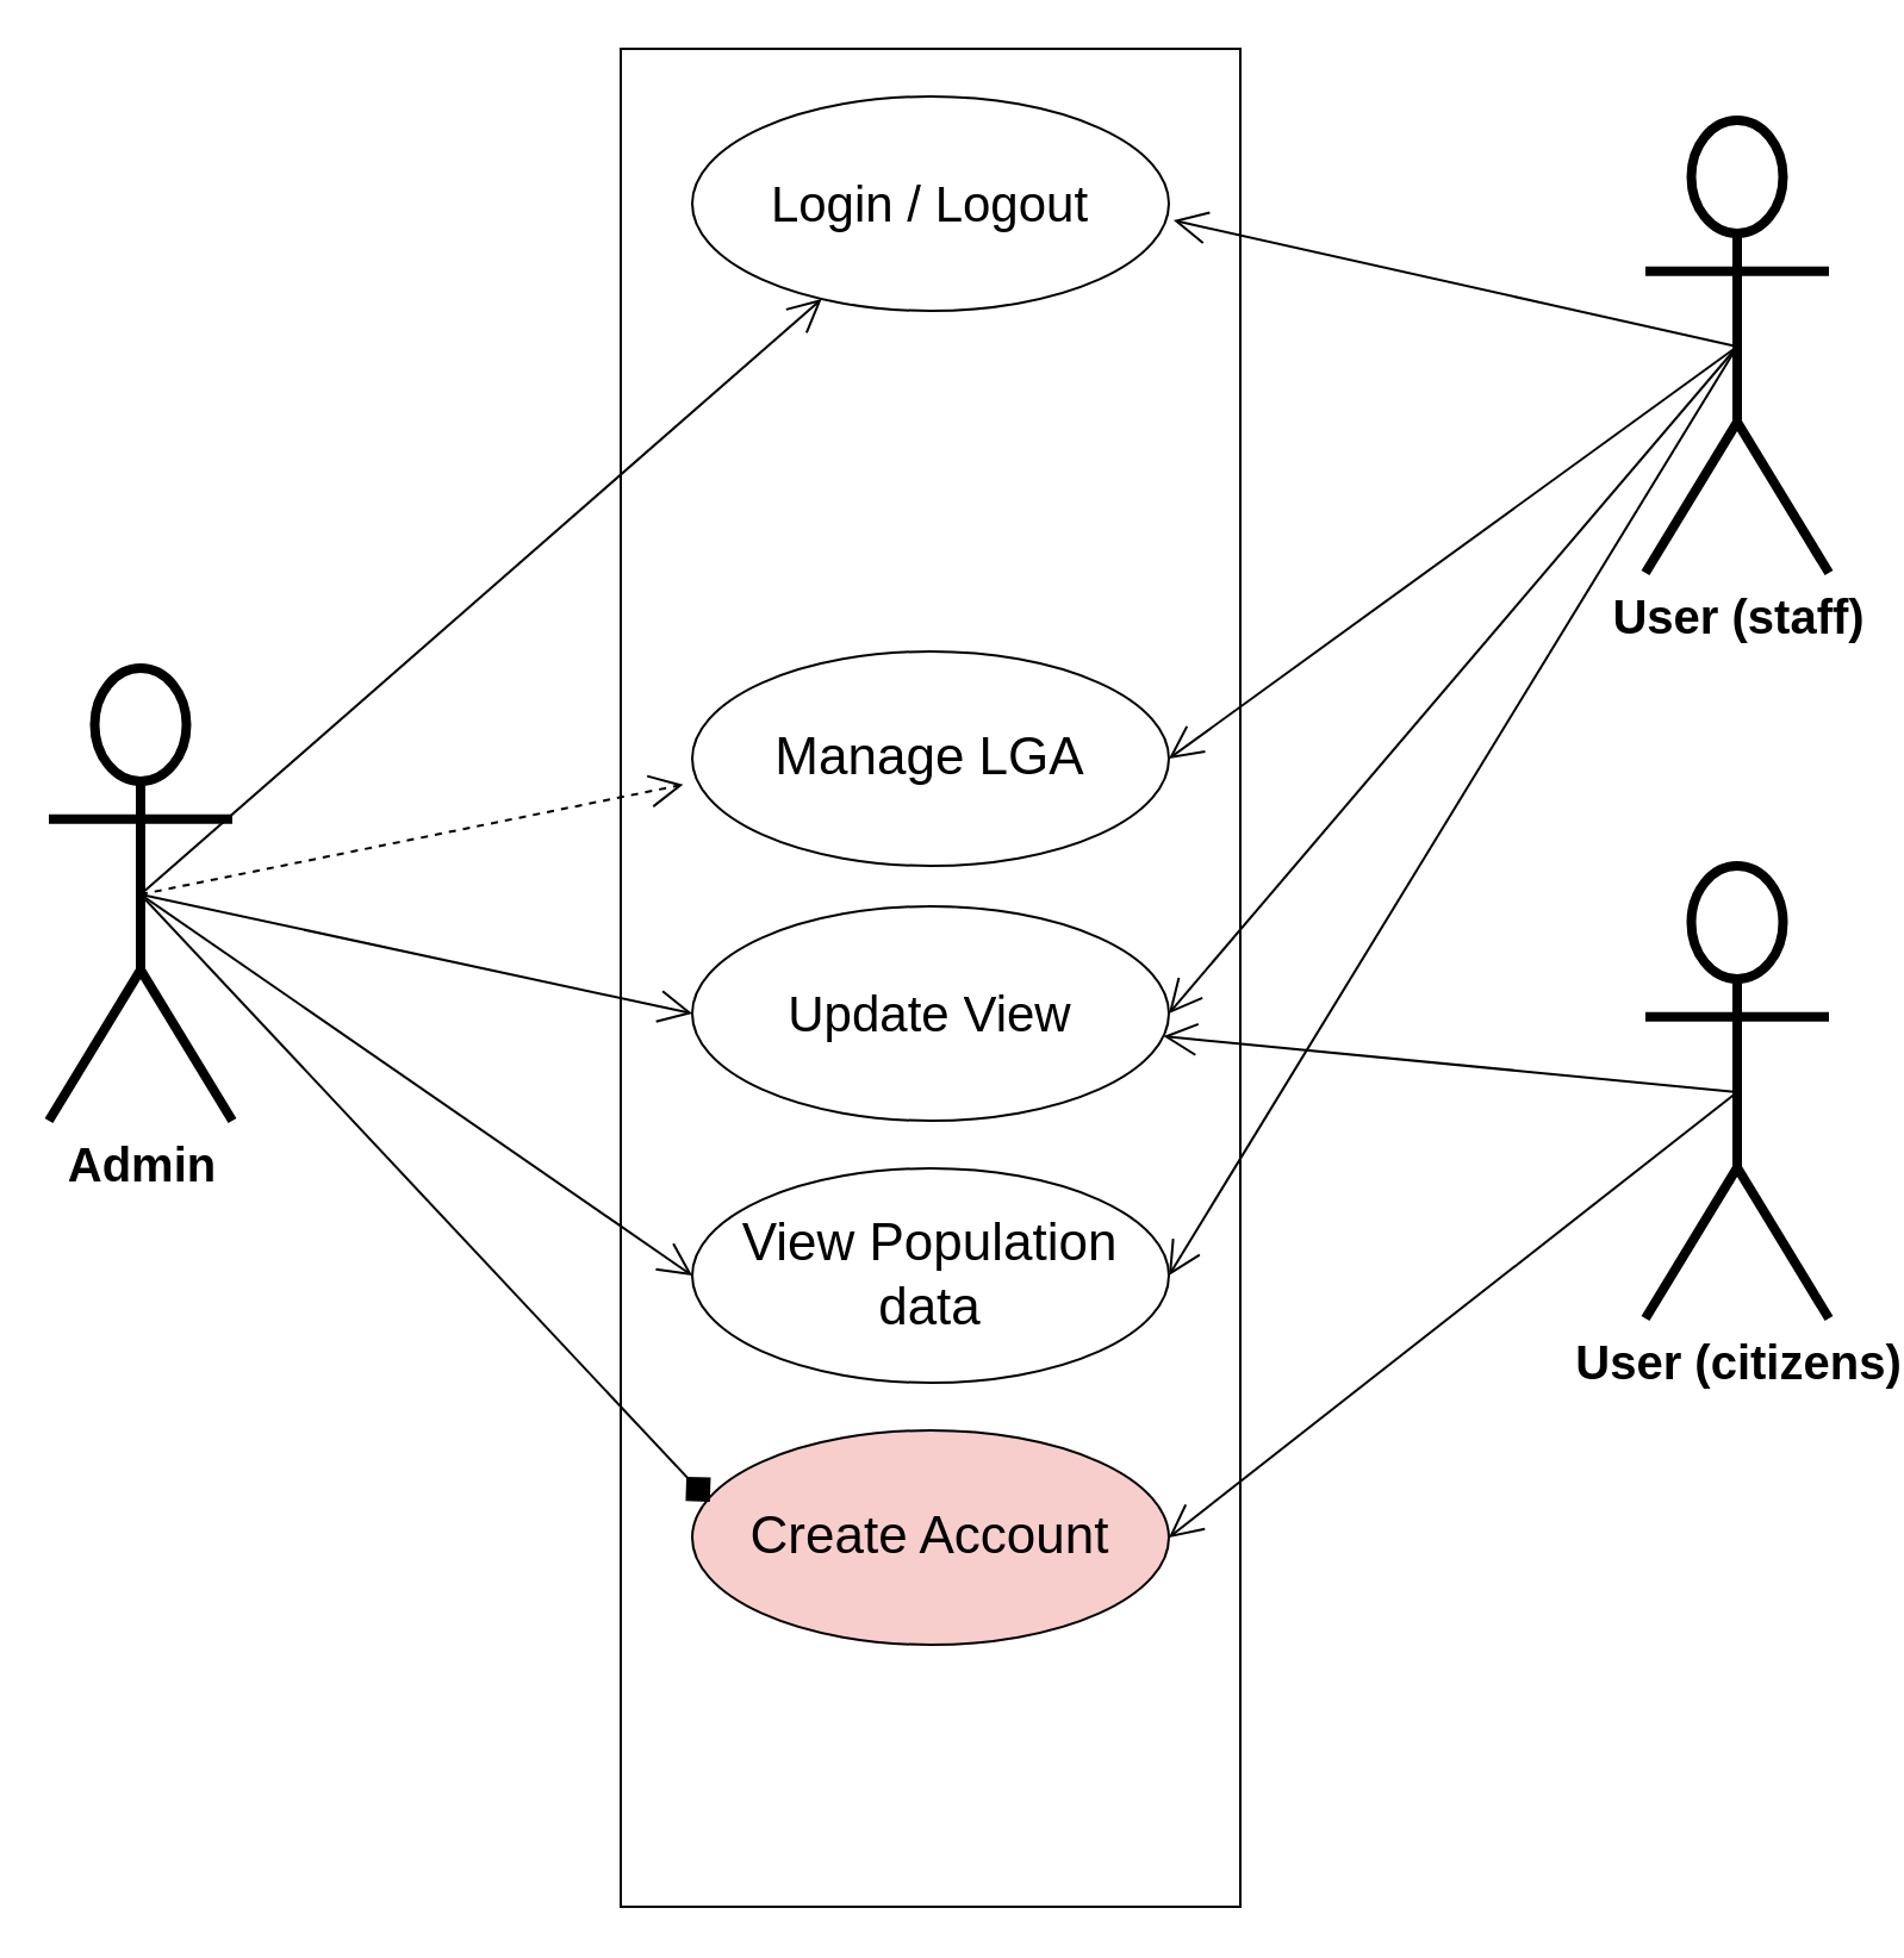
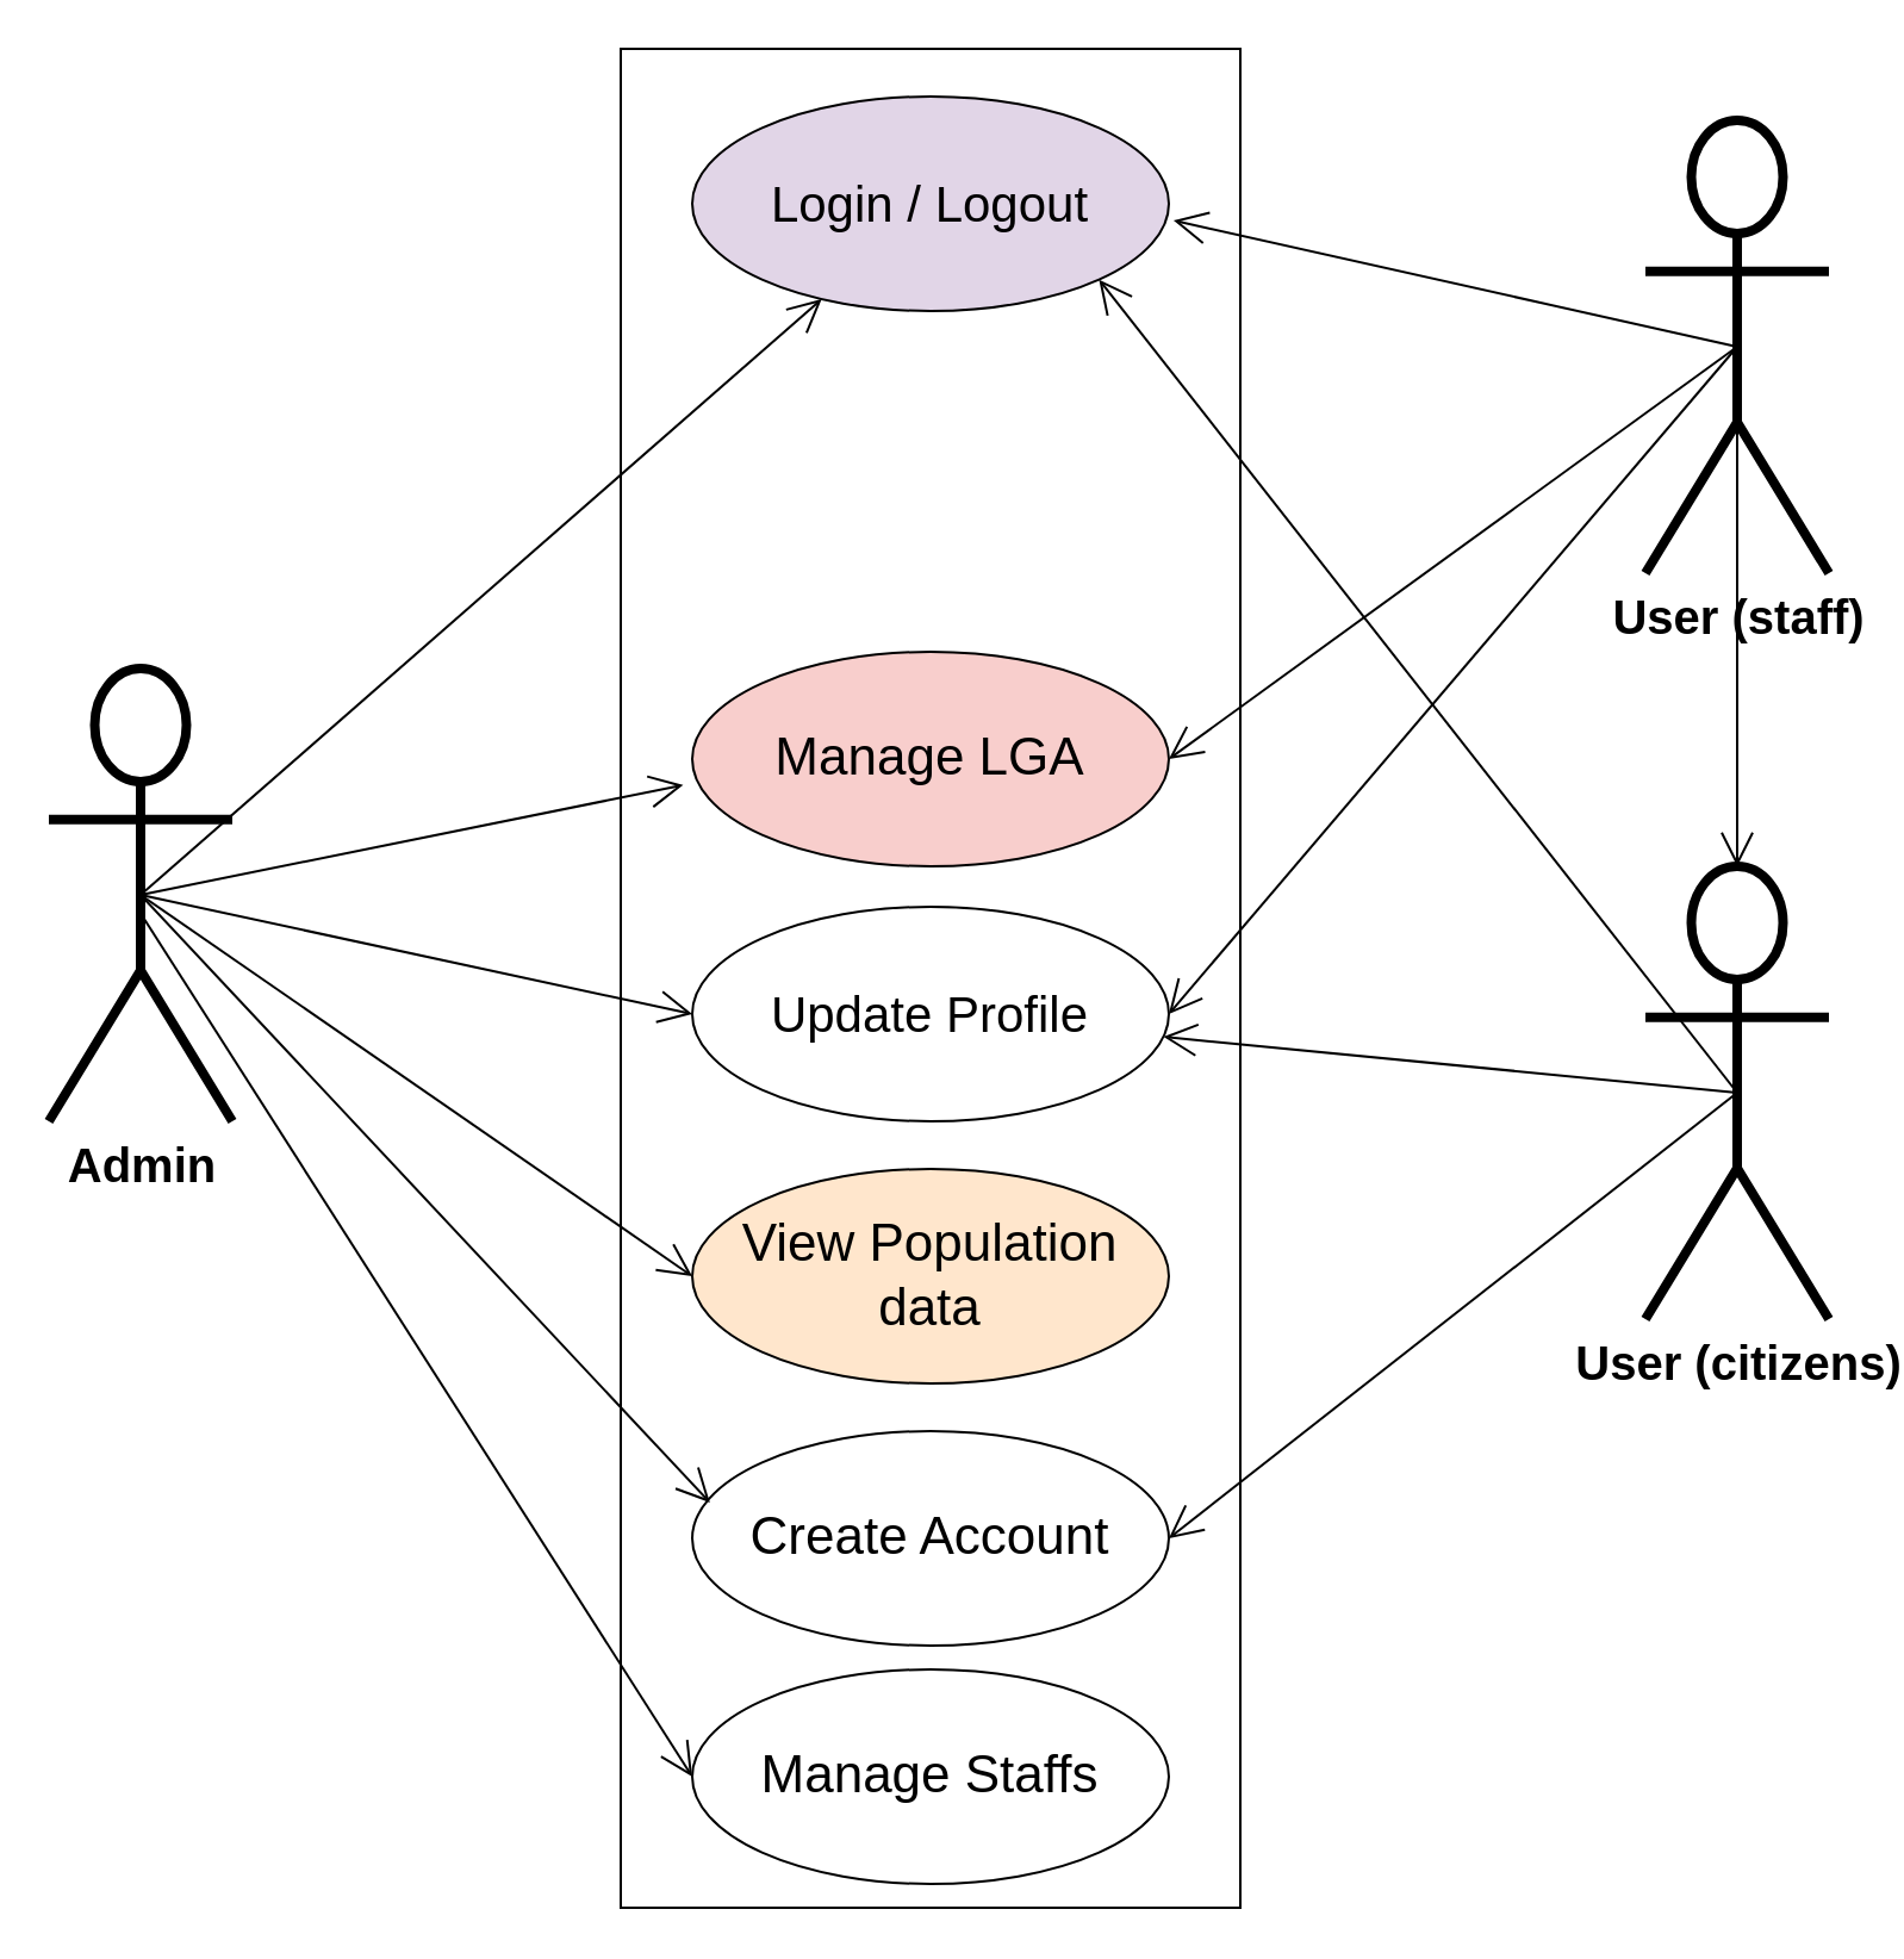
  <mxCell id="0" />
  <mxCell id="1" parent="0" />
  <mxCell id="2" value="" style="rounded=0;whiteSpace=wrap;html=1;" parent="1" vertex="1"><mxGeometry x="260" y="20" width="260" height="780" as="geometry" /></mxCell>
  <mxCell id="3" value="&lt;font size=&quot;1&quot;&gt;&lt;b style=&quot;font-size: 20px&quot;&gt;Admin&lt;/b&gt;&lt;/font&gt;" style="shape=umlActor;verticalLabelPosition=bottom;verticalAlign=top;html=1;strokeWidth=4;" parent="1" vertex="1"><mxGeometry x="20" y="280" width="77" height="190" as="geometry" /></mxCell>
- <mxCell id="4" value="&lt;font style=&quot;font-size: 21px&quot;&gt;Login / Logout&lt;/font&gt;" style="ellipse;whiteSpace=wrap;html=1;" parent="1" vertex="1"><mxGeometry x="290" y="40" width="200" height="90" as="geometry" /></mxCell>
- <mxCell id="5" value="&lt;font style=&quot;font-size: 21px&quot;&gt;Update View&lt;/font&gt;" style="ellipse;whiteSpace=wrap;html=1;" parent="1" vertex="1"><mxGeometry x="290" y="380" width="200" height="90" as="geometry" /></mxCell>
+ <mxCell id="4" value="&lt;font style=&quot;font-size: 21px&quot;&gt;Login / Logout&lt;/font&gt;" style="ellipse;whiteSpace=wrap;html=1;fillColor=#e1d5e7;" parent="1" vertex="1"><mxGeometry x="290" y="40" width="200" height="90" as="geometry" /></mxCell>
+ <mxCell id="5" value="&lt;font style=&quot;font-size: 21px&quot;&gt;Update Profile&lt;/font&gt;" style="ellipse;whiteSpace=wrap;html=1;" parent="1" vertex="1"><mxGeometry x="290" y="380" width="200" height="90" as="geometry" /></mxCell>
  <mxCell id="6" value="" style="endArrow=open;endFill=1;endSize=12;html=1;exitX=0.5;exitY=0.5;exitDx=0;exitDy=0;exitPerimeter=0;" parent="1" source="3" target="4" edge="1"><mxGeometry width="160" relative="1" as="geometry"><mxPoint x="280" y="400" as="sourcePoint" /><mxPoint x="440" y="400" as="targetPoint" /></mxGeometry></mxCell>
- <mxCell id="7" value="&lt;span style=&quot;font-size: 22px&quot;&gt;Manage LGA&lt;/span&gt;" style="ellipse;whiteSpace=wrap;html=1;" parent="1" vertex="1"><mxGeometry x="290" y="273" width="200" height="90" as="geometry" /></mxCell>
+ <mxCell id="7" value="&lt;span style=&quot;font-size: 22px&quot;&gt;Manage LGA&lt;/span&gt;" style="ellipse;whiteSpace=wrap;html=1;fillColor=#f8cecc;" parent="1" vertex="1"><mxGeometry x="290" y="273" width="200" height="90" as="geometry" /></mxCell>
  <mxCell id="8" value="&lt;span style=&quot;font-size: 20px&quot;&gt;&lt;b&gt;User (staff)&lt;/b&gt;&lt;/span&gt;" style="shape=umlActor;verticalLabelPosition=bottom;verticalAlign=top;html=1;strokeWidth=4;" parent="1" vertex="1"><mxGeometry x="690" y="50" width="77" height="190" as="geometry" /></mxCell>
  <mxCell id="9" value="" style="endArrow=open;endFill=1;endSize=12;html=1;entryX=1;entryY=0.5;entryDx=0;entryDy=0;exitX=0.5;exitY=0.5;exitDx=0;exitDy=0;exitPerimeter=0;" parent="1" source="8" target="5" edge="1"><mxGeometry width="160" relative="1" as="geometry"><mxPoint x="898.5" y="545" as="sourcePoint" /><mxPoint x="450" y="130.01" as="targetPoint" /></mxGeometry></mxCell>
- <mxCell id="10" value="&lt;span style=&quot;font-size: 22px&quot;&gt;View Population data&lt;/span&gt;" style="ellipse;whiteSpace=wrap;html=1;" parent="1" vertex="1"><mxGeometry x="290" y="490" width="200" height="90" as="geometry" /></mxCell>
+ <mxCell id="10" value="&lt;span style=&quot;font-size: 22px&quot;&gt;View Population data&lt;/span&gt;" style="ellipse;whiteSpace=wrap;html=1;fillColor=#ffe6cc;" parent="1" vertex="1"><mxGeometry x="290" y="490" width="200" height="90" as="geometry" /></mxCell>
  <mxCell id="11" value="" style="endArrow=open;endFill=1;endSize=12;html=1;entryX=0;entryY=0.5;entryDx=0;entryDy=0;exitX=0.5;exitY=0.5;exitDx=0;exitDy=0;exitPerimeter=0;" parent="1" source="3" target="10" edge="1"><mxGeometry width="160" relative="1" as="geometry"><mxPoint x="38.5" y="415" as="sourcePoint" /><mxPoint x="310" y="751" as="targetPoint" /></mxGeometry></mxCell>
  <mxCell id="12" value="" style="endArrow=open;endFill=1;endSize=12;html=1;exitX=0.5;exitY=0.5;exitDx=0;exitDy=0;exitPerimeter=0;entryX=1.01;entryY=0.578;entryDx=0;entryDy=0;entryPerimeter=0;" parent="1" source="8" target="4" edge="1"><mxGeometry width="160" relative="1" as="geometry"><mxPoint x="838.5" y="405" as="sourcePoint" /><mxPoint x="471.996" y="246.231" as="targetPoint" /></mxGeometry></mxCell>
  <mxCell id="13" value="" style="endArrow=open;endFill=1;endSize=12;html=1;exitX=0.5;exitY=0.5;exitDx=0;exitDy=0;exitPerimeter=0;entryX=1;entryY=0.5;entryDx=0;entryDy=0;" parent="1" source="8" target="7" edge="1"><mxGeometry width="160" relative="1" as="geometry"><mxPoint x="818.5" y="328" as="sourcePoint" /><mxPoint x="485.703" y="238.187" as="targetPoint" /></mxGeometry></mxCell>
  <mxCell id="14" value="&lt;span style=&quot;font-size: 20px&quot;&gt;&lt;b&gt;User (citizens)&lt;/b&gt;&lt;/span&gt;" style="shape=umlActor;verticalLabelPosition=bottom;verticalAlign=top;html=1;strokeWidth=4;" parent="1" vertex="1"><mxGeometry x="690" y="363" width="77" height="190" as="geometry" /></mxCell>
  <mxCell id="15" value="" style="endArrow=open;endFill=1;endSize=12;html=1;exitX=0.5;exitY=0.5;exitDx=0;exitDy=0;exitPerimeter=0;entryX=1;entryY=0.5;entryDx=0;entryDy=0;" parent="1" source="14" target="19" edge="1"><mxGeometry width="160" relative="1" as="geometry"><mxPoint x="38.5" y="385" as="sourcePoint" /><mxPoint x="329.289" y="246.82" as="targetPoint" /></mxGeometry></mxCell>
  <mxCell id="16" value="" style="endArrow=open;endFill=1;endSize=12;html=1;exitX=0.5;exitY=0.5;exitDx=0;exitDy=0;exitPerimeter=0;" parent="1" source="14" target="5" edge="1"><mxGeometry width="160" relative="1" as="geometry"><mxPoint x="738.5" y="468" as="sourcePoint" /><mxPoint x="470.711" y="359.82" as="targetPoint" /></mxGeometry></mxCell>
+ <mxCell id="17" value="" style="endArrow=open;endFill=1;endSize=12;html=1;exitX=0.5;exitY=0.5;exitDx=0;exitDy=0;exitPerimeter=0;entryX=1;entryY=1;entryDx=0;entryDy=0;" parent="1" source="14" target="4" edge="1"><mxGeometry width="160" relative="1" as="geometry"><mxPoint x="738.5" y="468" as="sourcePoint" /><mxPoint x="470.711" y="359.82" as="targetPoint" /></mxGeometry></mxCell>
  <mxCell id="18" value="" style="endArrow=open;endFill=1;endSize=12;html=1;exitX=0.5;exitY=0.5;exitDx=0;exitDy=0;exitPerimeter=0;entryX=0;entryY=0.5;entryDx=0;entryDy=0;" parent="1" source="3" target="5" edge="1"><mxGeometry width="160" relative="1" as="geometry"><mxPoint x="38.5" y="385" as="sourcePoint" /><mxPoint x="329.289" y="246.82" as="targetPoint" /></mxGeometry></mxCell>
- <mxCell id="19" value="&lt;span style=&quot;font-size: 22px&quot;&gt;Create Account&lt;br&gt;&lt;/span&gt;" style="ellipse;whiteSpace=wrap;html=1;fillColor=#f8cecc;" parent="1" vertex="1"><mxGeometry x="290" y="600" width="200" height="90" as="geometry" /></mxCell>
- <mxCell id="20" value="" style="endArrow=diamond;endFill=1;endSize=12;html=1;entryX=0.037;entryY=0.333;entryDx=0;entryDy=0;exitX=0.5;exitY=0.5;exitDx=0;exitDy=0;exitPerimeter=0;entryPerimeter=0;" parent="1" source="3" target="19" edge="1"><mxGeometry width="160" relative="1" as="geometry"><mxPoint x="38.5" y="385" as="sourcePoint" /><mxPoint x="300" y="555" as="targetPoint" /></mxGeometry></mxCell>
- <mxCell id="21" value="" style="endArrow=open;endFill=1;endSize=12;html=1;exitX=0.5;exitY=0.5;exitDx=0;exitDy=0;exitPerimeter=0;entryX=-0.019;entryY=0.621;entryDx=0;entryDy=0;entryPerimeter=0;dashed=1;" edge="1" parent="1" source="3" target="7"><mxGeometry width="160" relative="1" as="geometry"><mxPoint x="68.5" y="385" as="sourcePoint" /><mxPoint x="328.726" y="246.564" as="targetPoint" /></mxGeometry></mxCell>
- <mxCell id="22" value="" style="endArrow=open;endFill=1;endSize=12;html=1;exitX=0.5;exitY=0.5;exitDx=0;exitDy=0;exitPerimeter=0;entryX=1;entryY=0.5;entryDx=0;entryDy=0;" edge="1" parent="1" source="8" target="10"><mxGeometry width="160" relative="1" as="geometry"><mxPoint x="738.5" y="155" as="sourcePoint" /><mxPoint x="500" y="328" as="targetPoint" /></mxGeometry></mxCell>
+ <mxCell id="19" value="&lt;span style=&quot;font-size: 22px&quot;&gt;Create Account&lt;br&gt;&lt;/span&gt;" style="ellipse;whiteSpace=wrap;html=1;" parent="1" vertex="1"><mxGeometry x="290" y="600" width="200" height="90" as="geometry" /></mxCell>
+ <mxCell id="20" value="" style="endArrow=open;endFill=1;endSize=12;html=1;entryX=0.037;entryY=0.333;entryDx=0;entryDy=0;exitX=0.5;exitY=0.5;exitDx=0;exitDy=0;exitPerimeter=0;entryPerimeter=0;" parent="1" source="3" target="19" edge="1"><mxGeometry width="160" relative="1" as="geometry"><mxPoint x="38.5" y="385" as="sourcePoint" /><mxPoint x="300" y="555" as="targetPoint" /></mxGeometry></mxCell>
+ <mxCell id="21" value="" style="endArrow=open;endFill=1;endSize=12;html=1;exitX=0.5;exitY=0.5;exitDx=0;exitDy=0;exitPerimeter=0;entryX=-0.019;entryY=0.621;entryDx=0;entryDy=0;entryPerimeter=0;" edge="1" parent="1" source="3" target="7"><mxGeometry width="160" relative="1" as="geometry"><mxPoint x="68.5" y="385" as="sourcePoint" /><mxPoint x="328.726" y="246.564" as="targetPoint" /></mxGeometry></mxCell>
+ <mxCell id="22" value="" style="endArrow=open;endFill=1;endSize=12;html=1;exitX=0.5;exitY=0.5;exitDx=0;exitDy=0;exitPerimeter=0;" edge="1" parent="1" source="8" target="14"><mxGeometry width="160" relative="1" as="geometry"><mxPoint x="738.5" y="155" as="sourcePoint" /><mxPoint x="500" y="328" as="targetPoint" /></mxGeometry></mxCell>
+ <mxCell id="23" value="&lt;span style=&quot;font-size: 22px&quot;&gt;Manage Staffs&lt;br&gt;&lt;/span&gt;" style="ellipse;whiteSpace=wrap;html=1;" vertex="1" parent="1"><mxGeometry x="290" y="700" width="200" height="90" as="geometry" /></mxCell>
+ <mxCell id="24" value="" style="endArrow=open;endFill=1;endSize=12;html=1;entryX=0;entryY=0.5;entryDx=0;entryDy=0;exitX=0.494;exitY=0.537;exitDx=0;exitDy=0;exitPerimeter=0;" edge="1" parent="1" source="3" target="23"><mxGeometry width="160" relative="1" as="geometry"><mxPoint x="68.5" y="385" as="sourcePoint" /><mxPoint x="307.4" y="639.97" as="targetPoint" /></mxGeometry></mxCell>
